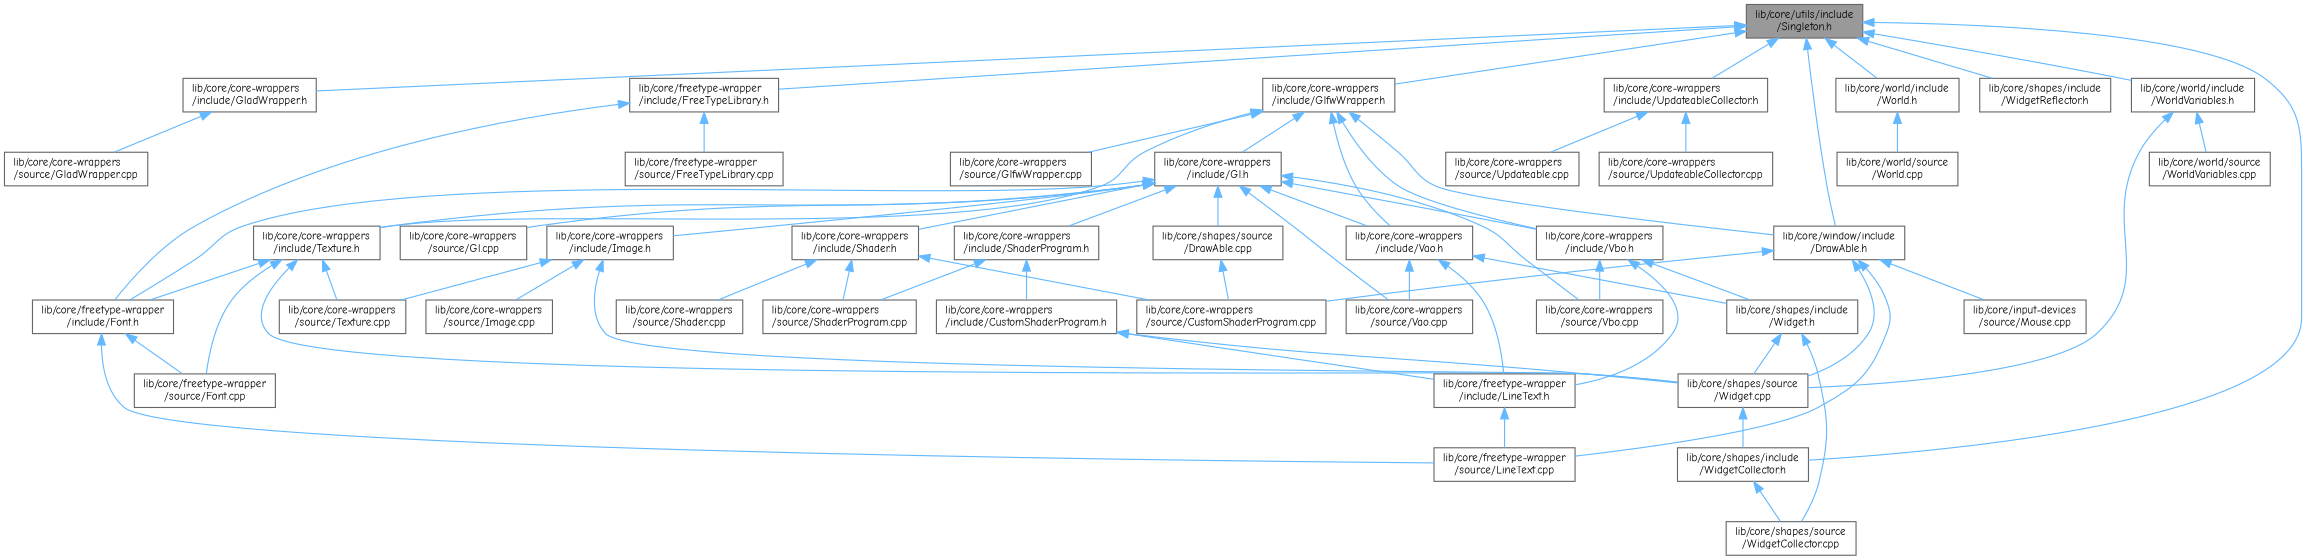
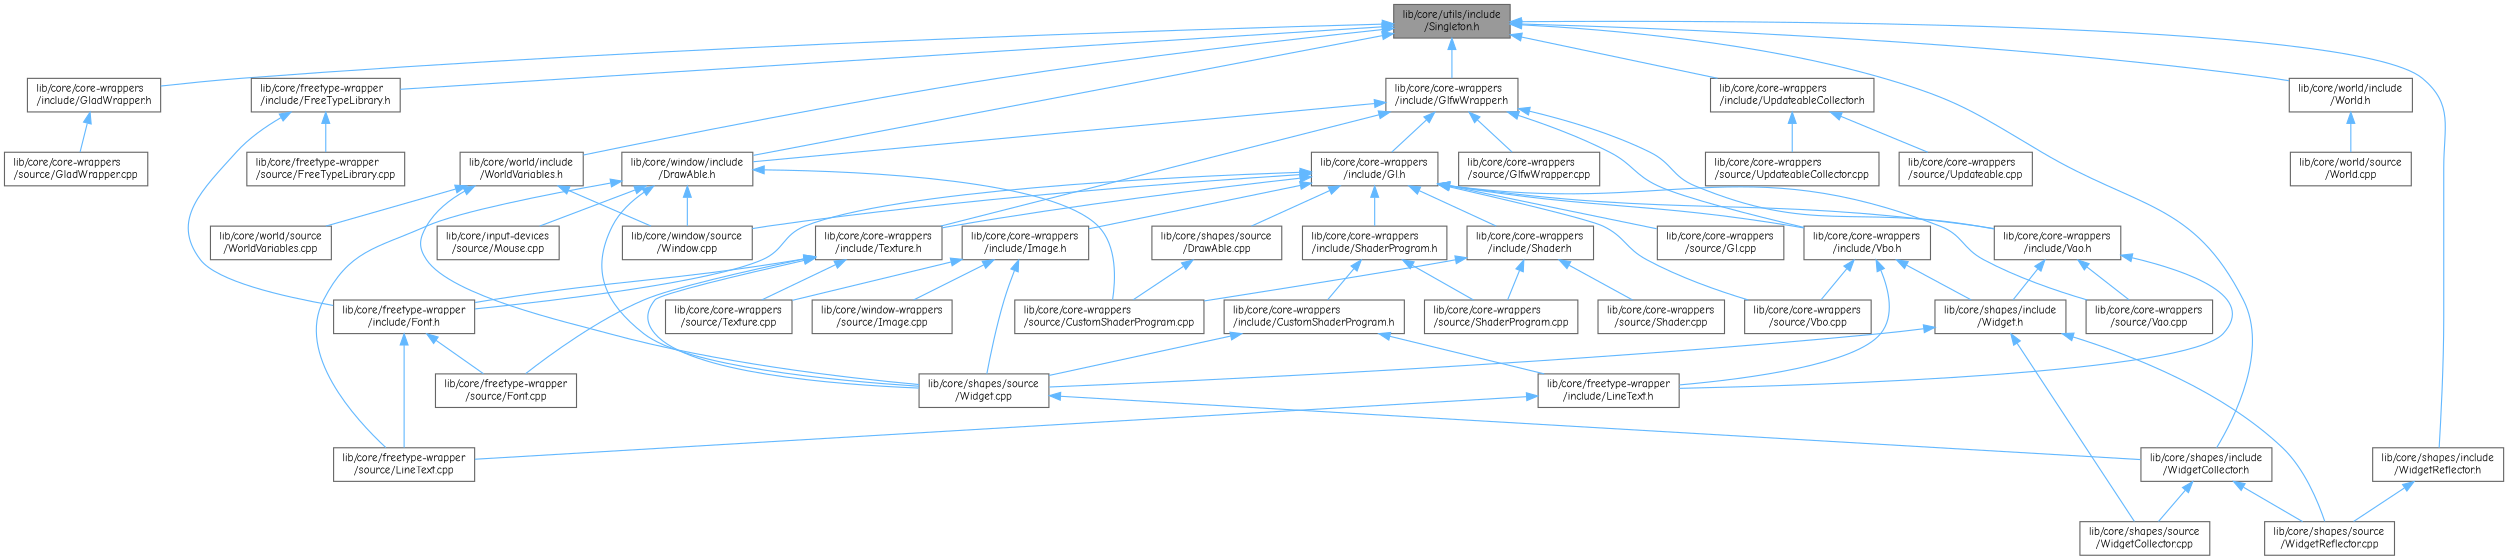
  digraph {
    fontname="Comic Neue"
    node [color=grey40 fillcolor=white fontname="Comic Neue" fontsize=10 shape=box style=filled]
    edge [color=steelblue1 dir=back fontname="Comic Neue" fontsize=10 labelfontname=Helvetica labelfontsize=10 style=solid]
    n1 [color=gray40 fillcolor=grey60 fontcolor=black height=0.2 label="lib/core/utils/include\l/Singleton.h" width=0.4]
    n2 [height=0.2 label="lib/core/core-wrappers\l/include/GladWrapper.h" width=0.4]
    n3 [height=0.2 label="lib/core/core-wrappers\l/include/GlfwWrapper.h" width=0.4]
    n4 [height=0.2 label="lib/core/window/include\l/DrawAble.h" width=0.4]
    n5 [height=0.2 label="lib/core/core-wrappers\l/include/UpdateableCollector.h" width=0.4]
    n6 [height=0.2 label="lib/core/freetype-wrapper\l/include/FreeTypeLibrary.h" width=0.4]
    n7 [height=0.2 label="lib/core/shapes/include\l/WidgetCollector.h" width=0.4]
    n8 [height=0.2 label="lib/core/shapes/include\l/WidgetReflector.h" width=0.4]
    n9 [height=0.2 label="lib/core/world/include\l/World.h" width=0.4]
    n10 [height=0.2 label="lib/core/world/include\l/WorldVariables.h" width=0.4]
    n11 [height=0.2 label="lib/core/core-wrappers\l/source/GladWrapper.cpp" width=0.4]
    n12 [height=0.2 label="lib/core/core-wrappers\l/include/Gl.h" width=0.4]
    n13 [height=0.2 label="lib/core/core-wrappers\l/include/Texture.h" width=0.4]
    n14 [height=0.2 label="lib/core/core-wrappers\l/include/Vao.h" width=0.4]
    n15 [height=0.2 label="lib/core/core-wrappers\l/include/Vbo.h" width=0.4]
    n16 [height=0.2 label="lib/core/core-wrappers\l/source/GlfwWrapper.cpp" width=0.4]
+   n17 [height=0.2 label="lib/core/window/source\l/Window.cpp" width=0.4]
    n18 [height=0.2 label="lib/core/shapes/source\l/Widget.cpp" width=0.4]
    n19 [height=0.2 label="lib/core/core-wrappers\l/source/CustomShaderProgram.cpp" width=0.4]
    n20 [height=0.2 label="lib/core/freetype-wrapper\l/source/LineText.cpp" width=0.4]
    n21 [height=0.2 label="lib/core/input-devices\l/source/Mouse.cpp" width=0.4]
    n22 [height=0.2 label="lib/core/core-wrappers\l/source/Updateable.cpp" width=0.4]
    n23 [height=0.2 label="lib/core/core-wrappers\l/source/UpdateableCollector.cpp" width=0.4]
    n24 [height=0.2 label="lib/core/freetype-wrapper\l/include/Font.h" width=0.4]
    n25 [height=0.2 label="lib/core/freetype-wrapper\l/source/FreeTypeLibrary.cpp" width=0.4]
    n26 [height=0.2 label="lib/core/shapes/source\l/WidgetCollector.cpp" width=0.4]
+   n27 [height=0.2 label="lib/core/shapes/source\l/WidgetReflector.cpp" width=0.4]
    n28 [height=0.2 label="lib/core/world/source\l/World.cpp" width=0.4]
    n29 [height=0.2 label="lib/core/world/source\l/WorldVariables.cpp" width=0.4]
    n30 [height=0.2 label="lib/core/core-wrappers\l/include/Image.h" width=0.4]
    n31 [height=0.2 label="lib/core/core-wrappers\l/include/Shader.h" width=0.4]
    n32 [height=0.2 label="lib/core/core-wrappers\l/include/ShaderProgram.h" width=0.4]
    n33 [height=0.2 label="lib/core/core-wrappers\l/source/Vao.cpp" width=0.4]
    n34 [height=0.2 label="lib/core/core-wrappers\l/source/Vbo.cpp" width=0.4]
    n35 [height=0.2 label="lib/core/core-wrappers\l/source/Gl.cpp" width=0.4]
    n36 [height=0.2 label="lib/core/shapes/source\l/DrawAble.cpp" width=0.4]
    n37 [height=0.2 label="lib/core/core-wrappers\l/source/Texture.cpp" width=0.4]
    n38 [height=0.2 label="lib/core/freetype-wrapper\l/source/Font.cpp" width=0.4]
    n39 [height=0.2 label="lib/core/freetype-wrapper\l/include/LineText.h" width=0.4]
    n40 [height=0.2 label="lib/core/shapes/include\l/Widget.h" width=0.4]
-   n41 [height=0.2 label="lib/core/core-wrappers\l/source/Image.cpp" width=0.4]
+   n41 [height=0.2 label="lib/core/window-wrappers\l/source/Image.cpp" width=0.4]
    n42 [height=0.2 label="lib/core/core-wrappers\l/source/Shader.cpp" width=0.4]
    n43 [height=0.2 label="lib/core/core-wrappers\l/source/ShaderProgram.cpp" width=0.4]
    n44 [height=0.2 label="lib/core/core-wrappers\l/include/CustomShaderProgram.h" width=0.4]
    n1 -> n2
    n1 -> n3
    n1 -> n4
    n1 -> n5
    n1 -> n6
    n1 -> n7
    n1 -> n8
    n1 -> n9
    n1 -> n10
    n2 -> n11
    n3 -> n4
    n3 -> n12
    n3 -> n13
    n3 -> n14
    n3 -> n15
    n3 -> n16
+   n4 -> n17
    n4 -> n18
    n4 -> n19
    n4 -> n20
    n4 -> n21
    n5 -> n22
    n5 -> n23
    n6 -> n24
    n6 -> n25
    n7 -> n26
+   n7 -> n27
+   n8 -> n27
    n9 -> n28
+   n10 -> n17
    n10 -> n18
    n10 -> n29
    n12 -> n13
    n12 -> n14
    n12 -> n15
+   n12 -> n17
    n12 -> n24
    n12 -> n30
    n12 -> n31
    n12 -> n32
    n12 -> n33
    n12 -> n34
    n12 -> n35
    n12 -> n36
    n13 -> n18
    n13 -> n24
    n13 -> n37
    n13 -> n38
    n14 -> n33
    n14 -> n39
    n14 -> n40
    n15 -> n34
    n15 -> n39
    n15 -> n40
    n18 -> n7
    n24 -> n20
    n24 -> n38
    n30 -> n18
    n30 -> n37
    n30 -> n41
    n31 -> n19
    n31 -> n42
    n31 -> n43
    n32 -> n43
    n32 -> n44
    n36 -> n19
    n39 -> n20
    n40 -> n18
    n40 -> n26
+   n40 -> n27
    n44 -> n18
    n44 -> n39
  }
